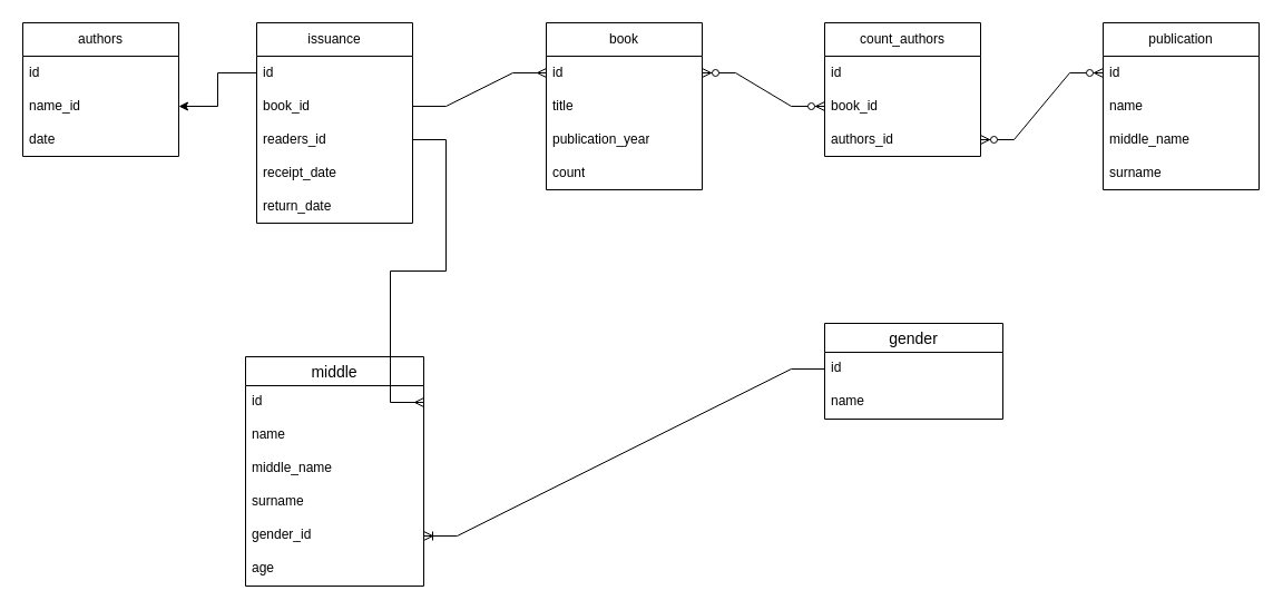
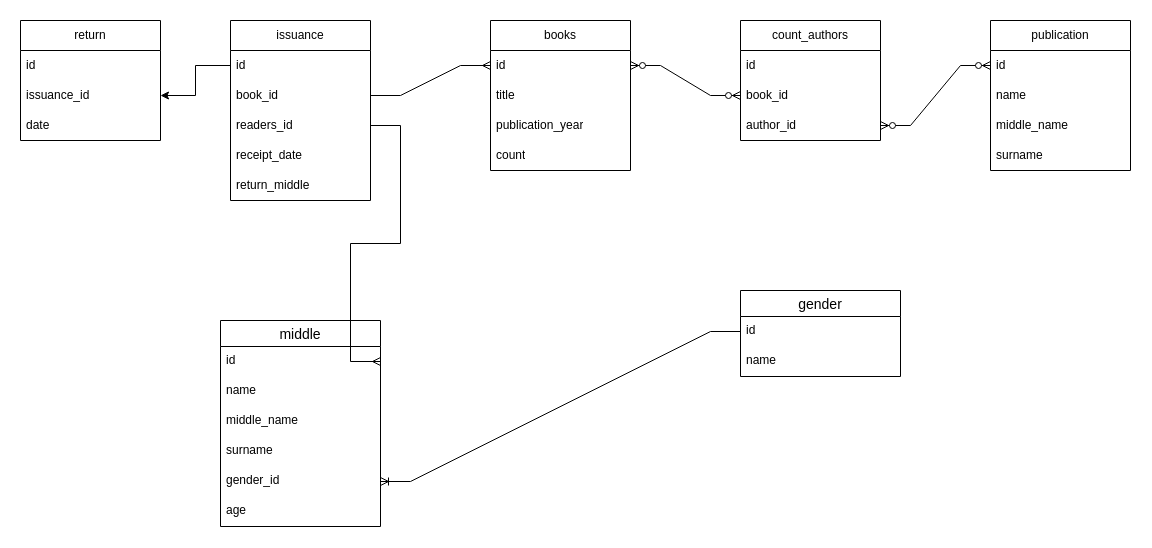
  <mxCell id="0" />
  <mxCell id="1" parent="0" />
  <mxCell id="2" value="publication" style="swimlane;fontStyle=0;childLayout=stackLayout;horizontal=1;startSize=30;horizontalStack=0;resizeParent=1;resizeParentMax=0;resizeLast=0;collapsible=1;marginBottom=0;whiteSpace=wrap;html=1;" vertex="1" parent="1"><mxGeometry x="990" y="20" width="140" height="150" as="geometry" /></mxCell>
  <mxCell id="3" value="id" style="text;strokeColor=none;fillColor=none;align=left;verticalAlign=middle;spacingLeft=4;spacingRight=4;overflow=hidden;points=[[0,0.5],[1,0.5]];portConstraint=eastwest;rotatable=0;whiteSpace=wrap;html=1;" vertex="1" parent="2"><mxGeometry y="30" width="140" height="30" as="geometry" /></mxCell>
  <mxCell id="4" value="name" style="text;strokeColor=none;fillColor=none;align=left;verticalAlign=middle;spacingLeft=4;spacingRight=4;overflow=hidden;points=[[0,0.5],[1,0.5]];portConstraint=eastwest;rotatable=0;whiteSpace=wrap;html=1;" vertex="1" parent="2"><mxGeometry y="60" width="140" height="30" as="geometry" /></mxCell>
  <mxCell id="5" value="middle_name" style="text;strokeColor=none;fillColor=none;align=left;verticalAlign=middle;spacingLeft=4;spacingRight=4;overflow=hidden;points=[[0,0.5],[1,0.5]];portConstraint=eastwest;rotatable=0;whiteSpace=wrap;html=1;" vertex="1" parent="2"><mxGeometry y="90" width="140" height="30" as="geometry" /></mxCell>
  <mxCell id="6" value="surname" style="text;strokeColor=none;fillColor=none;align=left;verticalAlign=middle;spacingLeft=4;spacingRight=4;overflow=hidden;points=[[0,0.5],[1,0.5]];portConstraint=eastwest;rotatable=0;whiteSpace=wrap;html=1;" vertex="1" parent="2"><mxGeometry y="120" width="140" height="30" as="geometry" /></mxCell>
- <mxCell id="7" value="book" style="swimlane;fontStyle=0;childLayout=stackLayout;horizontal=1;startSize=30;horizontalStack=0;resizeParent=1;resizeParentMax=0;resizeLast=0;collapsible=1;marginBottom=0;whiteSpace=wrap;html=1;" vertex="1" parent="1"><mxGeometry x="490" y="20" width="140" height="150" as="geometry" /></mxCell>
+ <mxCell id="7" value="books" style="swimlane;fontStyle=0;childLayout=stackLayout;horizontal=1;startSize=30;horizontalStack=0;resizeParent=1;resizeParentMax=0;resizeLast=0;collapsible=1;marginBottom=0;whiteSpace=wrap;html=1;" vertex="1" parent="1"><mxGeometry x="490" y="20" width="140" height="150" as="geometry" /></mxCell>
  <mxCell id="8" value="id" style="text;strokeColor=none;fillColor=none;align=left;verticalAlign=middle;spacingLeft=4;spacingRight=4;overflow=hidden;points=[[0,0.5],[1,0.5]];portConstraint=eastwest;rotatable=0;whiteSpace=wrap;html=1;" vertex="1" parent="7"><mxGeometry y="30" width="140" height="30" as="geometry" /></mxCell>
  <mxCell id="9" value="title" style="text;strokeColor=none;fillColor=none;align=left;verticalAlign=middle;spacingLeft=4;spacingRight=4;overflow=hidden;points=[[0,0.5],[1,0.5]];portConstraint=eastwest;rotatable=0;whiteSpace=wrap;html=1;" vertex="1" parent="7"><mxGeometry y="60" width="140" height="30" as="geometry" /></mxCell>
  <mxCell id="10" value="publication_year" style="text;strokeColor=none;fillColor=none;align=left;verticalAlign=middle;spacingLeft=4;spacingRight=4;overflow=hidden;points=[[0,0.5],[1,0.5]];portConstraint=eastwest;rotatable=0;whiteSpace=wrap;html=1;" vertex="1" parent="7"><mxGeometry y="90" width="140" height="30" as="geometry" /></mxCell>
  <mxCell id="11" value="count" style="text;strokeColor=none;fillColor=none;align=left;verticalAlign=middle;spacingLeft=4;spacingRight=4;overflow=hidden;points=[[0,0.5],[1,0.5]];portConstraint=eastwest;rotatable=0;whiteSpace=wrap;html=1;" vertex="1" parent="7"><mxGeometry y="120" width="140" height="30" as="geometry" /></mxCell>
  <mxCell id="12" value="count_authors" style="swimlane;fontStyle=0;childLayout=stackLayout;horizontal=1;startSize=30;horizontalStack=0;resizeParent=1;resizeParentMax=0;resizeLast=0;collapsible=1;marginBottom=0;whiteSpace=wrap;html=1;" vertex="1" parent="1"><mxGeometry x="740" y="20" width="140" height="120" as="geometry" /></mxCell>
  <mxCell id="13" value="id" style="text;strokeColor=none;fillColor=none;align=left;verticalAlign=middle;spacingLeft=4;spacingRight=4;overflow=hidden;points=[[0,0.5],[1,0.5]];portConstraint=eastwest;rotatable=0;whiteSpace=wrap;html=1;" vertex="1" parent="12"><mxGeometry y="30" width="140" height="30" as="geometry" /></mxCell>
  <mxCell id="14" value="book_id" style="text;strokeColor=none;fillColor=none;align=left;verticalAlign=middle;spacingLeft=4;spacingRight=4;overflow=hidden;points=[[0,0.5],[1,0.5]];portConstraint=eastwest;rotatable=0;whiteSpace=wrap;html=1;" vertex="1" parent="12"><mxGeometry y="60" width="140" height="30" as="geometry" /></mxCell>
- <mxCell id="15" value="authors_id" style="text;strokeColor=none;fillColor=none;align=left;verticalAlign=middle;spacingLeft=4;spacingRight=4;overflow=hidden;points=[[0,0.5],[1,0.5]];portConstraint=eastwest;rotatable=0;whiteSpace=wrap;html=1;" vertex="1" parent="12"><mxGeometry y="90" width="140" height="30" as="geometry" /></mxCell>
+ <mxCell id="15" value="author_id" style="text;strokeColor=none;fillColor=none;align=left;verticalAlign=middle;spacingLeft=4;spacingRight=4;overflow=hidden;points=[[0,0.5],[1,0.5]];portConstraint=eastwest;rotatable=0;whiteSpace=wrap;html=1;" vertex="1" parent="12"><mxGeometry y="90" width="140" height="30" as="geometry" /></mxCell>
  <mxCell id="16" value="" style="edgeStyle=entityRelationEdgeStyle;fontSize=12;html=1;endArrow=ERzeroToMany;endFill=1;startArrow=ERzeroToMany;rounded=0;entryX=0;entryY=0.5;entryDx=0;entryDy=0;exitX=1;exitY=0.5;exitDx=0;exitDy=0;" edge="1" parent="1" source="8" target="14"><mxGeometry width="100" height="100" relative="1" as="geometry"><mxPoint x="680" y="340" as="sourcePoint" /><mxPoint x="780" y="240" as="targetPoint" /></mxGeometry></mxCell>
  <mxCell id="17" value="" style="edgeStyle=entityRelationEdgeStyle;fontSize=12;html=1;endArrow=ERzeroToMany;endFill=1;startArrow=ERzeroToMany;rounded=0;entryX=0;entryY=0.5;entryDx=0;entryDy=0;exitX=1;exitY=0.5;exitDx=0;exitDy=0;" edge="1" parent="1" source="15" target="3"><mxGeometry width="100" height="100" relative="1" as="geometry"><mxPoint x="824" y="370" as="sourcePoint" /><mxPoint x="924" y="270" as="targetPoint" /></mxGeometry></mxCell>
  <mxCell id="18" value="gender" style="swimlane;fontStyle=0;childLayout=stackLayout;horizontal=1;startSize=26;horizontalStack=0;resizeParent=1;resizeParentMax=0;resizeLast=0;collapsible=1;marginBottom=0;align=center;fontSize=14;" vertex="1" parent="1"><mxGeometry x="740" y="290" width="160" height="86" as="geometry" /></mxCell>
  <mxCell id="19" value="id" style="text;strokeColor=none;fillColor=none;spacingLeft=4;spacingRight=4;overflow=hidden;rotatable=0;points=[[0,0.5],[1,0.5]];portConstraint=eastwest;fontSize=12;whiteSpace=wrap;html=1;" vertex="1" parent="18"><mxGeometry y="26" width="160" height="30" as="geometry" /></mxCell>
  <mxCell id="20" value="name" style="text;strokeColor=none;fillColor=none;spacingLeft=4;spacingRight=4;overflow=hidden;rotatable=0;points=[[0,0.5],[1,0.5]];portConstraint=eastwest;fontSize=12;whiteSpace=wrap;html=1;" vertex="1" parent="18"><mxGeometry y="56" width="160" height="30" as="geometry" /></mxCell>
  <mxCell id="21" value="middle" style="swimlane;fontStyle=0;childLayout=stackLayout;horizontal=1;startSize=26;horizontalStack=0;resizeParent=1;resizeParentMax=0;resizeLast=0;collapsible=1;marginBottom=0;align=center;fontSize=14;" vertex="1" parent="1"><mxGeometry x="220" y="320" width="160" height="206" as="geometry" /></mxCell>
  <mxCell id="22" value="id" style="text;strokeColor=none;fillColor=none;spacingLeft=4;spacingRight=4;overflow=hidden;rotatable=0;points=[[0,0.5],[1,0.5]];portConstraint=eastwest;fontSize=12;whiteSpace=wrap;html=1;" vertex="1" parent="21"><mxGeometry y="26" width="160" height="30" as="geometry" /></mxCell>
  <mxCell id="23" value="name" style="text;strokeColor=none;fillColor=none;spacingLeft=4;spacingRight=4;overflow=hidden;rotatable=0;points=[[0,0.5],[1,0.5]];portConstraint=eastwest;fontSize=12;whiteSpace=wrap;html=1;" vertex="1" parent="21"><mxGeometry y="56" width="160" height="30" as="geometry" /></mxCell>
  <mxCell id="24" value="middle_name" style="text;strokeColor=none;fillColor=none;spacingLeft=4;spacingRight=4;overflow=hidden;rotatable=0;points=[[0,0.5],[1,0.5]];portConstraint=eastwest;fontSize=12;whiteSpace=wrap;html=1;" vertex="1" parent="21"><mxGeometry y="86" width="160" height="30" as="geometry" /></mxCell>
  <mxCell id="25" value="surname" style="text;strokeColor=none;fillColor=none;spacingLeft=4;spacingRight=4;overflow=hidden;rotatable=0;points=[[0,0.5],[1,0.5]];portConstraint=eastwest;fontSize=12;whiteSpace=wrap;html=1;" vertex="1" parent="21"><mxGeometry y="116" width="160" height="30" as="geometry" /></mxCell>
  <mxCell id="26" value="gender_id" style="text;strokeColor=none;fillColor=none;spacingLeft=4;spacingRight=4;overflow=hidden;rotatable=0;points=[[0,0.5],[1,0.5]];portConstraint=eastwest;fontSize=12;whiteSpace=wrap;html=1;" vertex="1" parent="21"><mxGeometry y="146" width="160" height="30" as="geometry" /></mxCell>
  <mxCell id="27" value="age" style="text;strokeColor=none;fillColor=none;spacingLeft=4;spacingRight=4;overflow=hidden;rotatable=0;points=[[0,0.5],[1,0.5]];portConstraint=eastwest;fontSize=12;whiteSpace=wrap;html=1;" vertex="1" parent="21"><mxGeometry y="176" width="160" height="30" as="geometry" /></mxCell>
  <mxCell id="28" value="" style="edgeStyle=entityRelationEdgeStyle;fontSize=12;html=1;endArrow=ERoneToMany;rounded=0;entryX=1;entryY=0.5;entryDx=0;entryDy=0;exitX=0;exitY=0.5;exitDx=0;exitDy=0;" edge="1" parent="1" source="19" target="26"><mxGeometry width="100" height="100" relative="1" as="geometry"><mxPoint x="680" y="600" as="sourcePoint" /><mxPoint x="780" y="500" as="targetPoint" /></mxGeometry></mxCell>
  <mxCell id="29" value="issuance" style="swimlane;fontStyle=0;childLayout=stackLayout;horizontal=1;startSize=30;horizontalStack=0;resizeParent=1;resizeParentMax=0;resizeLast=0;collapsible=1;marginBottom=0;whiteSpace=wrap;html=1;" vertex="1" parent="1"><mxGeometry x="230" y="20" width="140" height="180" as="geometry" /></mxCell>
  <mxCell id="30" value="id" style="text;strokeColor=none;fillColor=none;align=left;verticalAlign=middle;spacingLeft=4;spacingRight=4;overflow=hidden;points=[[0,0.5],[1,0.5]];portConstraint=eastwest;rotatable=0;whiteSpace=wrap;html=1;" vertex="1" parent="29"><mxGeometry y="30" width="140" height="30" as="geometry" /></mxCell>
  <mxCell id="31" value="book_id" style="text;strokeColor=none;fillColor=none;align=left;verticalAlign=middle;spacingLeft=4;spacingRight=4;overflow=hidden;points=[[0,0.5],[1,0.5]];portConstraint=eastwest;rotatable=0;whiteSpace=wrap;html=1;" vertex="1" parent="29"><mxGeometry y="60" width="140" height="30" as="geometry" /></mxCell>
  <mxCell id="32" value="readers_id" style="text;strokeColor=none;fillColor=none;align=left;verticalAlign=middle;spacingLeft=4;spacingRight=4;overflow=hidden;points=[[0,0.5],[1,0.5]];portConstraint=eastwest;rotatable=0;whiteSpace=wrap;html=1;" vertex="1" parent="29"><mxGeometry y="90" width="140" height="30" as="geometry" /></mxCell>
  <mxCell id="33" value="receipt_date" style="text;strokeColor=none;fillColor=none;align=left;verticalAlign=middle;spacingLeft=4;spacingRight=4;overflow=hidden;points=[[0,0.5],[1,0.5]];portConstraint=eastwest;rotatable=0;whiteSpace=wrap;html=1;" vertex="1" parent="29"><mxGeometry y="120" width="140" height="30" as="geometry" /></mxCell>
- <mxCell id="34" value="return_date" style="text;strokeColor=none;fillColor=none;align=left;verticalAlign=middle;spacingLeft=4;spacingRight=4;overflow=hidden;points=[[0,0.5],[1,0.5]];portConstraint=eastwest;rotatable=0;whiteSpace=wrap;html=1;" vertex="1" parent="29"><mxGeometry y="150" width="140" height="30" as="geometry" /></mxCell>
+ <mxCell id="34" value="return_middle" style="text;strokeColor=none;fillColor=none;align=left;verticalAlign=middle;spacingLeft=4;spacingRight=4;overflow=hidden;points=[[0,0.5],[1,0.5]];portConstraint=eastwest;rotatable=0;whiteSpace=wrap;html=1;" vertex="1" parent="29"><mxGeometry y="150" width="140" height="30" as="geometry" /></mxCell>
  <mxCell id="35" value="" style="edgeStyle=entityRelationEdgeStyle;fontSize=12;html=1;endArrow=ERmany;rounded=0;exitX=1;exitY=0.5;exitDx=0;exitDy=0;entryX=0;entryY=0.5;entryDx=0;entryDy=0;" edge="1" parent="1" source="31" target="8"><mxGeometry width="100" height="100" relative="1" as="geometry"><mxPoint x="380" y="170" as="sourcePoint" /><mxPoint x="480" y="70" as="targetPoint" /></mxGeometry></mxCell>
  <mxCell id="36" value="" style="edgeStyle=entityRelationEdgeStyle;fontSize=12;html=1;endArrow=ERmany;rounded=0;entryX=1;entryY=0.5;entryDx=0;entryDy=0;exitX=1;exitY=0.5;exitDx=0;exitDy=0;" edge="1" parent="1" source="32" target="22"><mxGeometry width="100" height="100" relative="1" as="geometry"><mxPoint x="430" y="120" as="sourcePoint" /><mxPoint x="440" y="356" as="targetPoint" /><Array as="points"><mxPoint x="540" y="125" /><mxPoint x="470" y="295" /><mxPoint x="450" y="295" /><mxPoint x="390" y="310" /><mxPoint x="430" y="300" /><mxPoint x="430" y="290" /><mxPoint x="410" y="300" /><mxPoint x="440" y="300" /></Array></mxGeometry></mxCell>
- <mxCell id="37" value="authors" style="swimlane;fontStyle=0;childLayout=stackLayout;horizontal=1;startSize=30;horizontalStack=0;resizeParent=1;resizeParentMax=0;resizeLast=0;collapsible=1;marginBottom=0;whiteSpace=wrap;html=1;" vertex="1" parent="1"><mxGeometry x="20" y="20" width="140" height="120" as="geometry" /></mxCell>
+ <mxCell id="37" value="return" style="swimlane;fontStyle=0;childLayout=stackLayout;horizontal=1;startSize=30;horizontalStack=0;resizeParent=1;resizeParentMax=0;resizeLast=0;collapsible=1;marginBottom=0;whiteSpace=wrap;html=1;" vertex="1" parent="1"><mxGeometry x="20" y="20" width="140" height="120" as="geometry" /></mxCell>
  <mxCell id="38" value="id" style="text;strokeColor=none;fillColor=none;align=left;verticalAlign=middle;spacingLeft=4;spacingRight=4;overflow=hidden;points=[[0,0.5],[1,0.5]];portConstraint=eastwest;rotatable=0;whiteSpace=wrap;html=1;" vertex="1" parent="37"><mxGeometry y="30" width="140" height="30" as="geometry" /></mxCell>
- <mxCell id="39" value="name_id" style="text;strokeColor=none;fillColor=none;align=left;verticalAlign=middle;spacingLeft=4;spacingRight=4;overflow=hidden;points=[[0,0.5],[1,0.5]];portConstraint=eastwest;rotatable=0;whiteSpace=wrap;html=1;" vertex="1" parent="37"><mxGeometry y="60" width="140" height="30" as="geometry" /></mxCell>
+ <mxCell id="39" value="issuance_id" style="text;strokeColor=none;fillColor=none;align=left;verticalAlign=middle;spacingLeft=4;spacingRight=4;overflow=hidden;points=[[0,0.5],[1,0.5]];portConstraint=eastwest;rotatable=0;whiteSpace=wrap;html=1;" vertex="1" parent="37"><mxGeometry y="60" width="140" height="30" as="geometry" /></mxCell>
  <mxCell id="40" value="date" style="text;strokeColor=none;fillColor=none;align=left;verticalAlign=middle;spacingLeft=4;spacingRight=4;overflow=hidden;points=[[0,0.5],[1,0.5]];portConstraint=eastwest;rotatable=0;whiteSpace=wrap;html=1;" vertex="1" parent="37"><mxGeometry y="90" width="140" height="30" as="geometry" /></mxCell>
  <mxCell id="41" style="edgeStyle=orthogonalEdgeStyle;rounded=0;orthogonalLoop=1;jettySize=auto;html=1;exitX=0;exitY=0.5;exitDx=0;exitDy=0;entryX=1;entryY=0.5;entryDx=0;entryDy=0;" edge="1" parent="1" source="30" target="39"><mxGeometry relative="1" as="geometry" /></mxCell>
